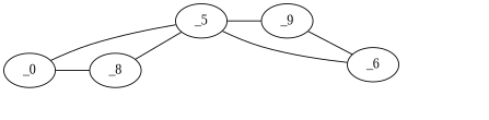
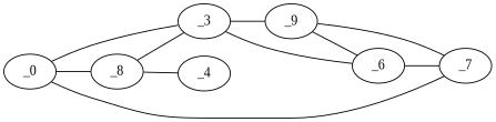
  graph {
    fontname="Liberation Serif"
    rankdir=LR
    node [fontname="Liberation Serif" x=88 y=70]
    edge [fontname="Liberation Serif" valence=1]
    _0 [x=10]
    n2 [label=_8 x=69 y=125]
-   _3 [x=76 y=68 label=_5]
+   _3 [x=76 y=68]
+   _7 [x=123 y=65]
+   _4 [x=81 y=122]
    n6 [label=_9]
    _6 [y=119]
    _0 -- n2
    _0 -- _3
+   _0 -- _7
    n2 -- _3 [valence=2]
+   n2 -- _4
    _3 -- n6 [valence=2]
    _3 -- _6 [valence=2]
+   n6 -- _7 [valence=2]
    n6 -- _6
+   _6 -- _7
  }
